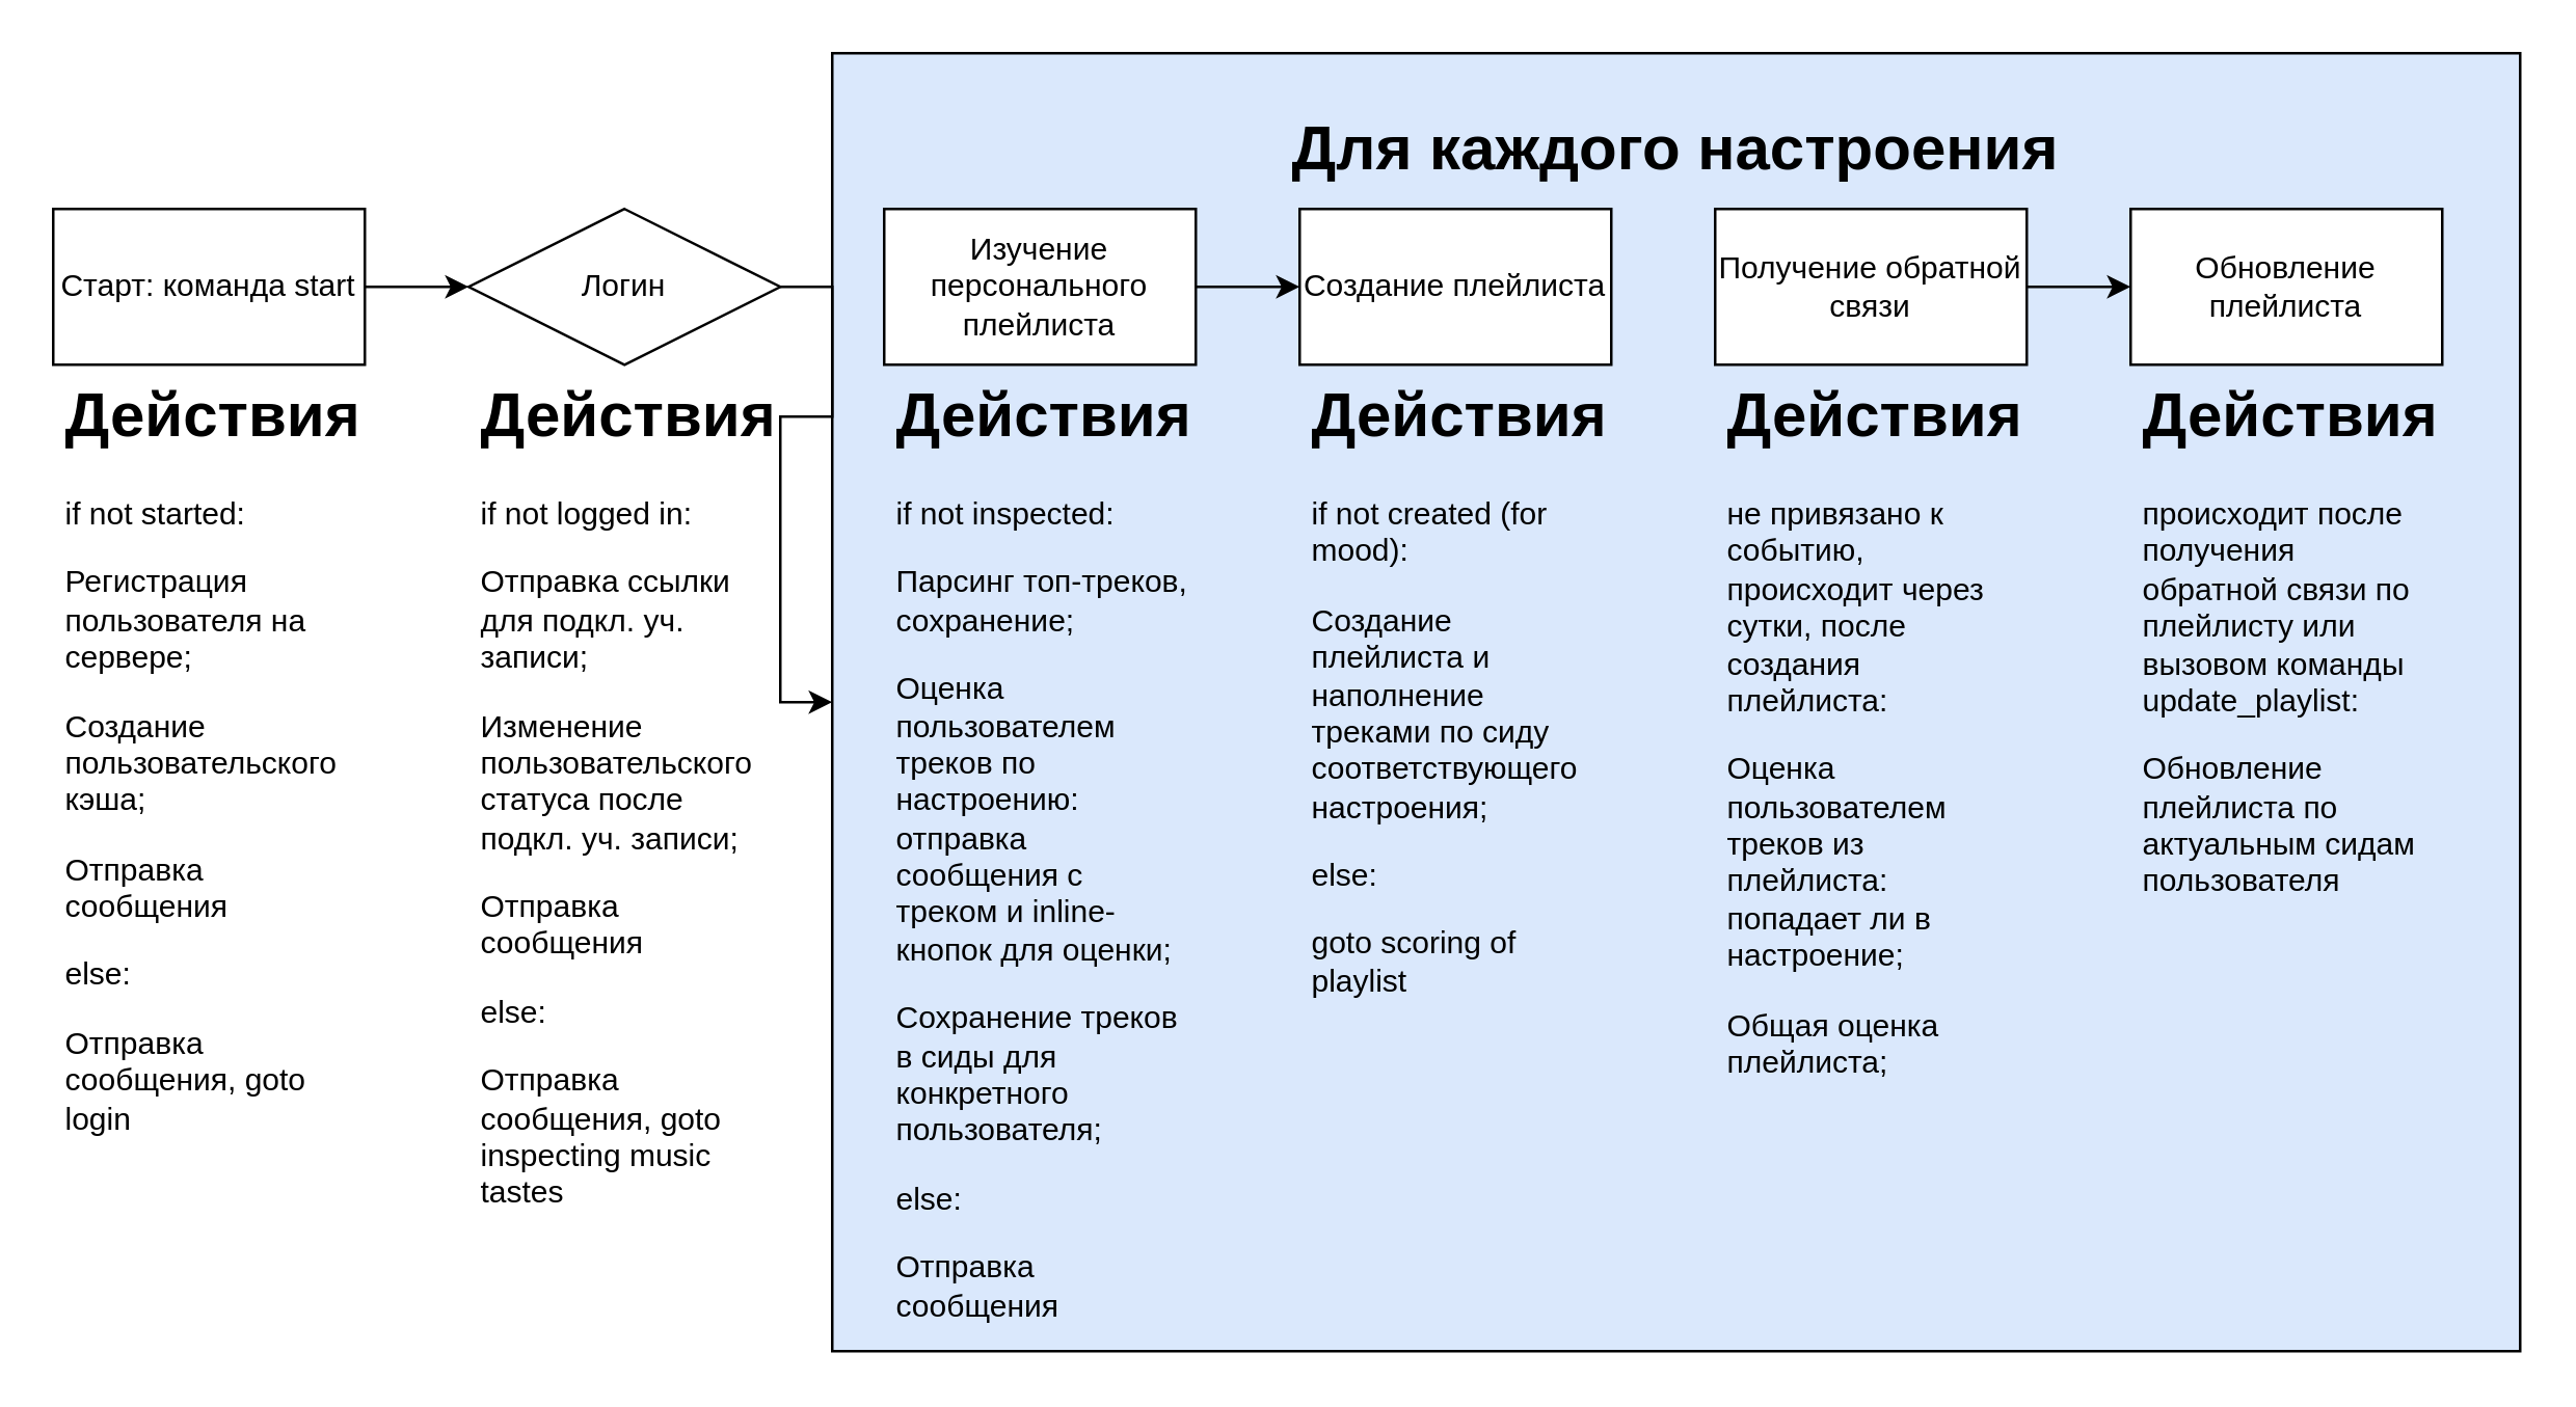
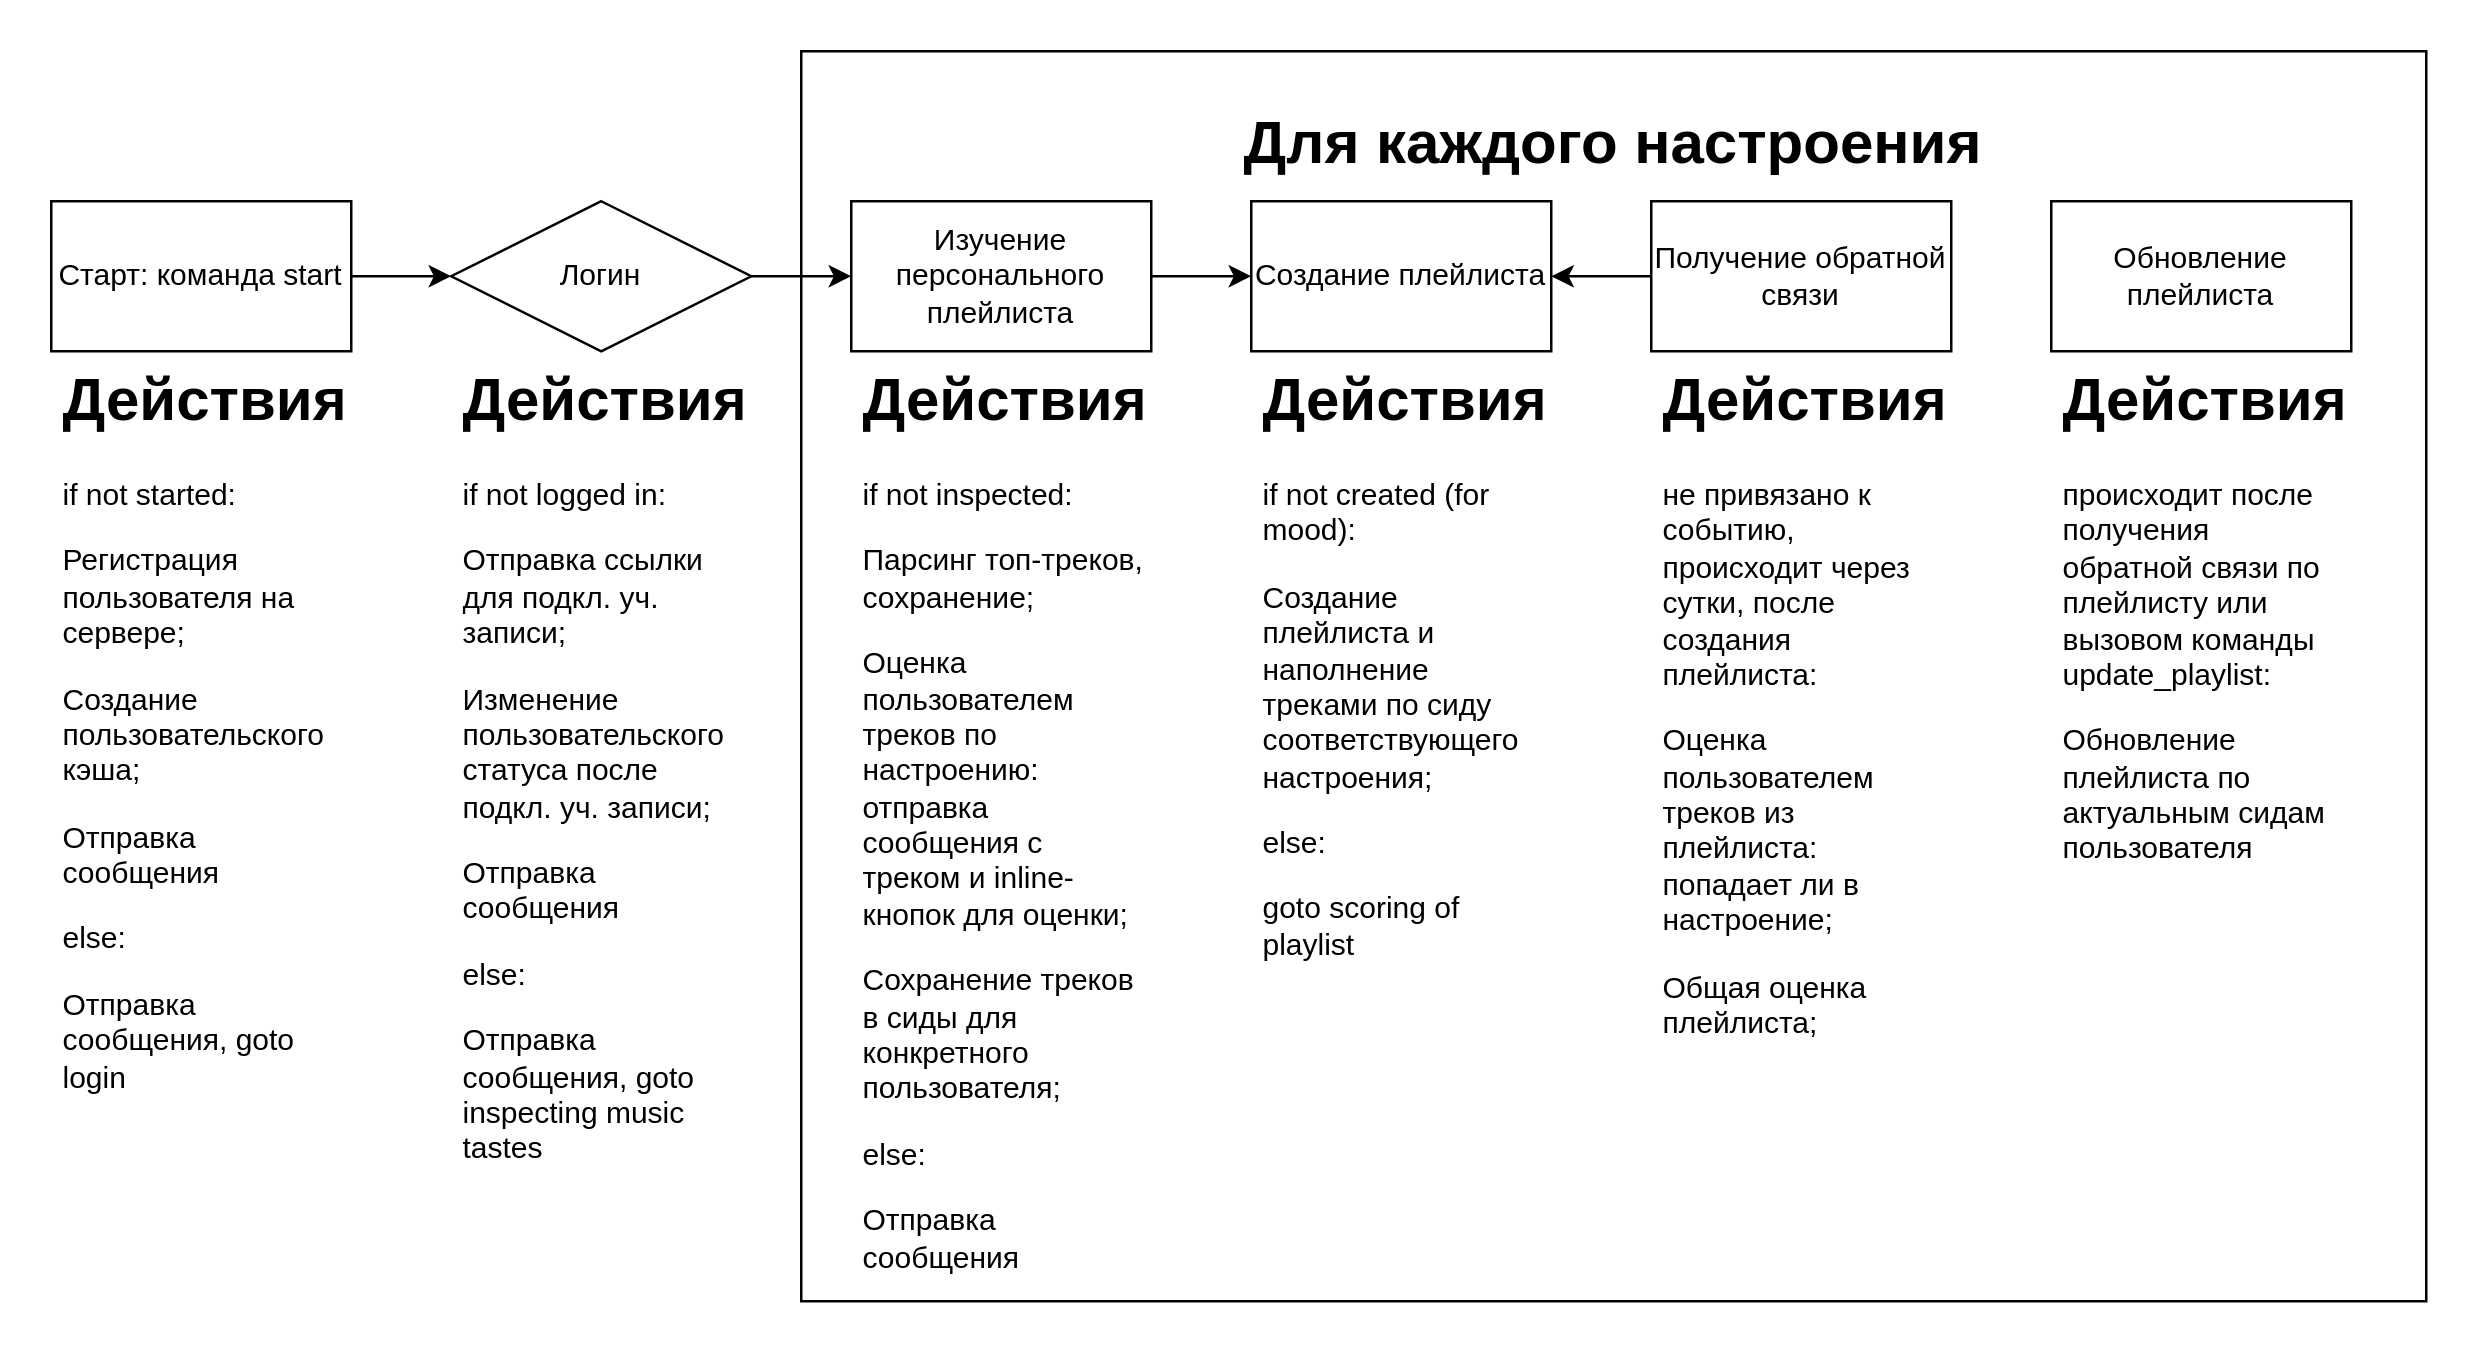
  <mxCell id="0" />
  <mxCell id="1" parent="0" />
- <mxCell id="2" value="&lt;h1&gt;&lt;b&gt;Для каждого настроения&lt;/b&gt;&lt;/h1&gt;" style="rounded=0;whiteSpace=wrap;html=1;align=center;verticalAlign=top;fillColor=#dae8fc;" vertex="1" parent="1"><mxGeometry x="320" y="20" width="650" height="500" as="geometry" /></mxCell>
+ <mxCell id="2" value="&lt;h1&gt;&lt;b&gt;Для каждого настроения&lt;/b&gt;&lt;/h1&gt;" style="rounded=0;whiteSpace=wrap;html=1;align=center;verticalAlign=top;" vertex="1" parent="1"><mxGeometry x="320" y="20" width="650" height="500" as="geometry" /></mxCell>
  <mxCell id="3" value="" style="edgeStyle=orthogonalEdgeStyle;rounded=0;orthogonalLoop=1;jettySize=auto;html=1;entryX=0;entryY=0.5;entryDx=0;entryDy=0;" edge="1" parent="1" source="4" target="6"><mxGeometry relative="1" as="geometry"><Array as="points" /></mxGeometry></mxCell>
  <mxCell id="4" value="Старт: команда start" style="rounded=0;whiteSpace=wrap;html=1;" vertex="1" parent="1"><mxGeometry x="20" y="80" width="120" height="60" as="geometry" /></mxCell>
- <mxCell id="5" value="" style="edgeStyle=orthogonalEdgeStyle;rounded=0;orthogonalLoop=1;jettySize=auto;html=1;" edge="1" parent="1" source="6" target="2"><mxGeometry relative="1" as="geometry" /></mxCell>
+ <mxCell id="5" value="" style="edgeStyle=orthogonalEdgeStyle;rounded=0;orthogonalLoop=1;jettySize=auto;html=1;entryX=0;entryY=0.5;entryDx=0;entryDy=0;" edge="1" parent="1" source="6" target="8"><mxGeometry relative="1" as="geometry" /></mxCell>
  <mxCell id="6" value="Логин" style="rhombus;whiteSpace=wrap;html=1;" vertex="1" parent="1"><mxGeometry x="180" y="80" width="120" height="60" as="geometry" /></mxCell>
  <mxCell id="7" value="" style="edgeStyle=orthogonalEdgeStyle;rounded=0;orthogonalLoop=1;jettySize=auto;html=1;entryX=0;entryY=0.5;entryDx=0;entryDy=0;" edge="1" parent="1" source="8" target="9"><mxGeometry relative="1" as="geometry" /></mxCell>
  <mxCell id="8" value="Изучение персонального плейлиста" style="rounded=0;whiteSpace=wrap;html=1;" vertex="1" parent="1"><mxGeometry x="340" y="80" width="120" height="60" as="geometry" /></mxCell>
  <mxCell id="9" value="Создание плейлиста" style="rounded=0;whiteSpace=wrap;html=1;" vertex="1" parent="1"><mxGeometry x="500" y="80" width="120" height="60" as="geometry" /></mxCell>
- <mxCell id="10" value="" style="edgeStyle=orthogonalEdgeStyle;rounded=0;orthogonalLoop=1;jettySize=auto;html=1;entryX=0;entryY=0.5;entryDx=0;entryDy=0;" edge="1" parent="1" source="11" target="12"><mxGeometry relative="1" as="geometry" /></mxCell>
+ <mxCell id="10" value="" style="edgeStyle=orthogonalEdgeStyle;rounded=0;orthogonalLoop=1;jettySize=auto;html=1;" edge="1" parent="1" source="11" target="9"><mxGeometry relative="1" as="geometry" /></mxCell>
  <mxCell id="11" value="Получение обратной связи" style="rounded=0;whiteSpace=wrap;html=1;" vertex="1" parent="1"><mxGeometry x="660" y="80" width="120" height="60" as="geometry" /></mxCell>
  <mxCell id="12" value="Обновление плейлиста" style="rounded=0;whiteSpace=wrap;html=1;" vertex="1" parent="1"><mxGeometry x="820" y="80" width="120" height="60" as="geometry" /></mxCell>
  <mxCell id="13" value="&lt;h1&gt;Действия&lt;/h1&gt;&lt;p&gt;if not started:&lt;/p&gt;&lt;p&gt;Регистрация пользователя на сервере;&lt;/p&gt;&lt;p&gt;Создание пользовательского кэша;&lt;/p&gt;&lt;p&gt;Отправка сообщения&amp;nbsp;&lt;/p&gt;&lt;p&gt;else:&lt;/p&gt;&lt;p&gt;Отправка сообщения, goto login&lt;/p&gt;" style="text;html=1;strokeColor=none;fillColor=none;spacing=5;spacingTop=-20;whiteSpace=wrap;overflow=hidden;rounded=0;" vertex="1" parent="1"><mxGeometry x="20" y="140" width="120" height="300" as="geometry" /></mxCell>
  <mxCell id="14" value="&lt;h1&gt;Действия&lt;/h1&gt;&lt;p&gt;if not logged in:&lt;/p&gt;&lt;p&gt;Отправка ссылки для подкл. уч. записи;&lt;/p&gt;&lt;p&gt;Изменение пользовательского статуса после подкл. уч. записи;&lt;/p&gt;&lt;p&gt;Отправка сообщения&lt;/p&gt;&lt;p&gt;else:&lt;/p&gt;&lt;p&gt;Отправка сообщения, goto inspecting music tastes&lt;/p&gt;" style="text;html=1;strokeColor=none;fillColor=none;spacing=5;spacingTop=-20;whiteSpace=wrap;overflow=hidden;rounded=0;" vertex="1" parent="1"><mxGeometry x="180" y="140" width="120" height="330" as="geometry" /></mxCell>
  <mxCell id="15" value="&lt;h1&gt;Действия&lt;/h1&gt;&lt;p&gt;if not inspected:&lt;/p&gt;&lt;p&gt;Парсинг топ-треков, сохранение;&lt;/p&gt;&lt;p&gt;Оценка пользователем треков по настроению: отправка сообщения с треком и inline-кнопок для оценки;&lt;/p&gt;&lt;p&gt;Сохранение треков в сиды для конкретного пользователя;&lt;/p&gt;&lt;p&gt;else:&lt;/p&gt;&lt;p&gt;Отправка сообщения&lt;/p&gt;" style="text;html=1;strokeColor=none;fillColor=none;spacing=5;spacingTop=-20;whiteSpace=wrap;overflow=hidden;rounded=0;" vertex="1" parent="1"><mxGeometry x="340" y="140" width="120" height="370" as="geometry" /></mxCell>
  <mxCell id="16" value="&lt;h1&gt;Действия&lt;/h1&gt;&lt;p&gt;if not created (for mood):&lt;/p&gt;&lt;p&gt;Создание плейлиста и наполнение треками по сиду соответствующего настроения;&lt;/p&gt;&lt;p&gt;else:&lt;/p&gt;&lt;p&gt;goto scoring of playlist&lt;/p&gt;" style="text;html=1;strokeColor=none;fillColor=none;spacing=5;spacingTop=-20;whiteSpace=wrap;overflow=hidden;rounded=0;" vertex="1" parent="1"><mxGeometry x="500" y="140" width="120" height="370" as="geometry" /></mxCell>
  <mxCell id="17" value="&lt;h1&gt;Действия&lt;/h1&gt;&lt;p&gt;не привязано к событию, происходит через сутки, после создания плейлиста:&lt;/p&gt;&lt;p&gt;Оценка пользователем треков из плейлиста: попадает ли в настроение;&lt;/p&gt;&lt;p&gt;Общая оценка плейлиста;&lt;/p&gt;" style="text;html=1;strokeColor=none;fillColor=none;spacing=5;spacingTop=-20;whiteSpace=wrap;overflow=hidden;rounded=0;" vertex="1" parent="1"><mxGeometry x="660" y="140" width="120" height="280" as="geometry" /></mxCell>
  <mxCell id="18" value="&lt;h1&gt;Действия&lt;/h1&gt;&lt;p&gt;происходит после получения обратной связи по плейлисту или вызовом команды update_playlist:&lt;/p&gt;&lt;p&gt;Обновление плейлиста по актуальным сидам пользователя&lt;/p&gt;" style="text;html=1;strokeColor=none;fillColor=none;spacing=5;spacingTop=-20;whiteSpace=wrap;overflow=hidden;rounded=0;" vertex="1" parent="1"><mxGeometry x="820" y="140" width="120" height="210" as="geometry" /></mxCell>
